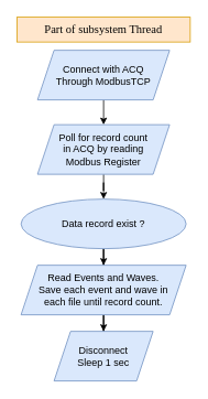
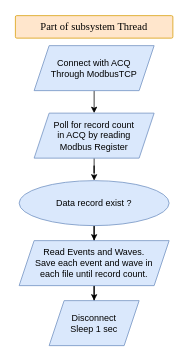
  <mxCell id="0" />
  <mxCell id="1" parent="0" />
  <mxCell id="2" style="edgeStyle=orthogonalEdgeStyle;rounded=0;orthogonalLoop=1;jettySize=auto;html=1;exitX=0.5;exitY=1;exitDx=0;exitDy=0;entryX=0.5;entryY=0;entryDx=0;entryDy=0;" edge="1" parent="1" source="3" target="5"><mxGeometry relative="1" as="geometry" /></mxCell>
  <mxCell id="3" value="Connect with ACQ&lt;div&gt;Through ModbusTCP&lt;/div&gt;" style="shape=parallelogram;perimeter=parallelogramPerimeter;whiteSpace=wrap;html=1;fixedSize=1;fillColor=#dae8fc;strokeColor=#6c8ebf;" vertex="1" parent="1"><mxGeometry x="45" y="60" width="160" height="60" as="geometry" /></mxCell>
  <mxCell id="4" value="" style="edgeStyle=orthogonalEdgeStyle;rounded=0;orthogonalLoop=1;jettySize=auto;html=1;" edge="1" parent="1" source="5" target="7"><mxGeometry relative="1" as="geometry" /></mxCell>
  <mxCell id="5" value="Poll for record count&lt;div&gt;in ACQ by reading&lt;/div&gt;&lt;div&gt;Modbus Register&lt;/div&gt;" style="shape=parallelogram;perimeter=parallelogramPerimeter;whiteSpace=wrap;html=1;fixedSize=1;fillColor=#dae8fc;strokeColor=#6c8ebf;" vertex="1" parent="1"><mxGeometry x="45" y="150" width="160" height="60" as="geometry" /></mxCell>
  <mxCell id="6" value="" style="edgeStyle=orthogonalEdgeStyle;rounded=0;orthogonalLoop=1;jettySize=auto;html=1;" edge="1" parent="1" source="7" target="9"><mxGeometry relative="1" as="geometry" /></mxCell>
  <mxCell id="7" value="Data record exist ?" style="ellipse;whiteSpace=wrap;html=1;fillColor=#dae8fc;strokeColor=#6c8ebf;" vertex="1" parent="1"><mxGeometry x="25" y="240" width="200" height="60" as="geometry" /></mxCell>
  <mxCell id="8" value="" style="edgeStyle=orthogonalEdgeStyle;rounded=0;orthogonalLoop=1;jettySize=auto;html=1;" edge="1" parent="1" source="9" target="10"><mxGeometry relative="1" as="geometry" /></mxCell>
  <mxCell id="9" value="Read Events and Waves.&lt;div&gt;Save each event and wave in&lt;/div&gt;&lt;div&gt;each file until record count.&lt;/div&gt;" style="shape=parallelogram;perimeter=parallelogramPerimeter;whiteSpace=wrap;html=1;fixedSize=1;fillColor=#dae8fc;strokeColor=#6c8ebf;" vertex="1" parent="1"><mxGeometry x="25" y="320" width="200" height="60" as="geometry" /></mxCell>
  <mxCell id="10" value="Disconnect&lt;div&gt;Sleep 1 sec&lt;/div&gt;" style="shape=parallelogram;perimeter=parallelogramPerimeter;whiteSpace=wrap;html=1;fixedSize=1;fillColor=#dae8fc;strokeColor=#6c8ebf;" vertex="1" parent="1"><mxGeometry x="65" y="400" width="120" height="60" as="geometry" /></mxCell>
- <mxCell id="11" value="&lt;font style=&quot;font-size: 14px;&quot; face=&quot;Lucida Console&quot;&gt;Part of subsystem Thread&lt;/font&gt;" style="whiteSpace=wrap;html=1;arcSize=6;fillColor=#ffe6cc;strokeColor=#d79b00;rounded=0;" vertex="1" parent="1"><mxGeometry x="20" y="20" width="210" height="30" as="geometry" /></mxCell>
+ <mxCell id="11" value="&lt;font style=&quot;font-size: 14px;&quot; face=&quot;Lucida Console&quot;&gt;Part of subsystem Thread&lt;/font&gt;" style="rounded=1;whiteSpace=wrap;html=1;arcSize=6;fillColor=#ffe6cc;strokeColor=#d79b00;" vertex="1" parent="1"><mxGeometry x="20" y="20" width="210" height="30" as="geometry" /></mxCell>
